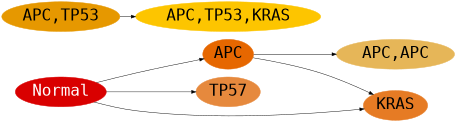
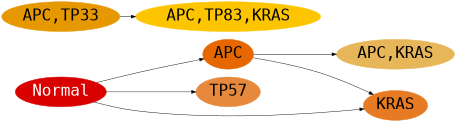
  digraph {
    fontname="DejaVu Sans Mono"
    rankdir=LR
    node [font=Helvetica fontcolor=black fontname="DejaVu Sans Mono" fontsize=36 shape=ellipse style=filled]
    edge [fontname="DejaVu Sans Mono"]
    n1 [color="0.000,1.0,0.85" fontcolor=white label=Normal]
    n2 [color="0.07500,1,0.90" label=APC]
    n3 [color="0.07500,0.734754,0.90" label=TP57]
    n4 [color="0.07500,0.841792,0.90" label=KRAS]
-   n5 [color="0.11000,0.614802,0.90" label="APC,APC"]
-   n6 [color="0.13000,1,0.99" label="APC,TP53,KRAS"]
-   n7 [color="0.11000,1,0.90" label="APC,TP53"]
+   n5 [color="0.11000,0.614802,0.90" label="APC,KRAS"]
+   n6 [color="0.13000,1,0.99" label="APC,TP83,KRAS"]
+   n7 [color="0.11000,1,0.90" label="APC,TP33"]
    n1 -> n2
    n1 -> n3
    n1 -> n4
    n2 -> n4
    n2 -> n5
    n7 -> n6
  }
